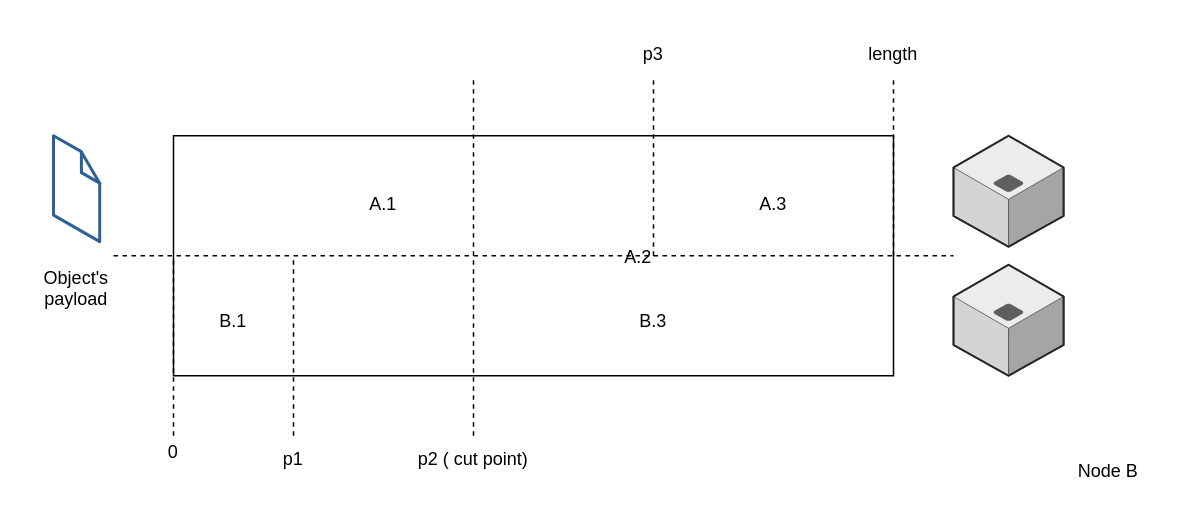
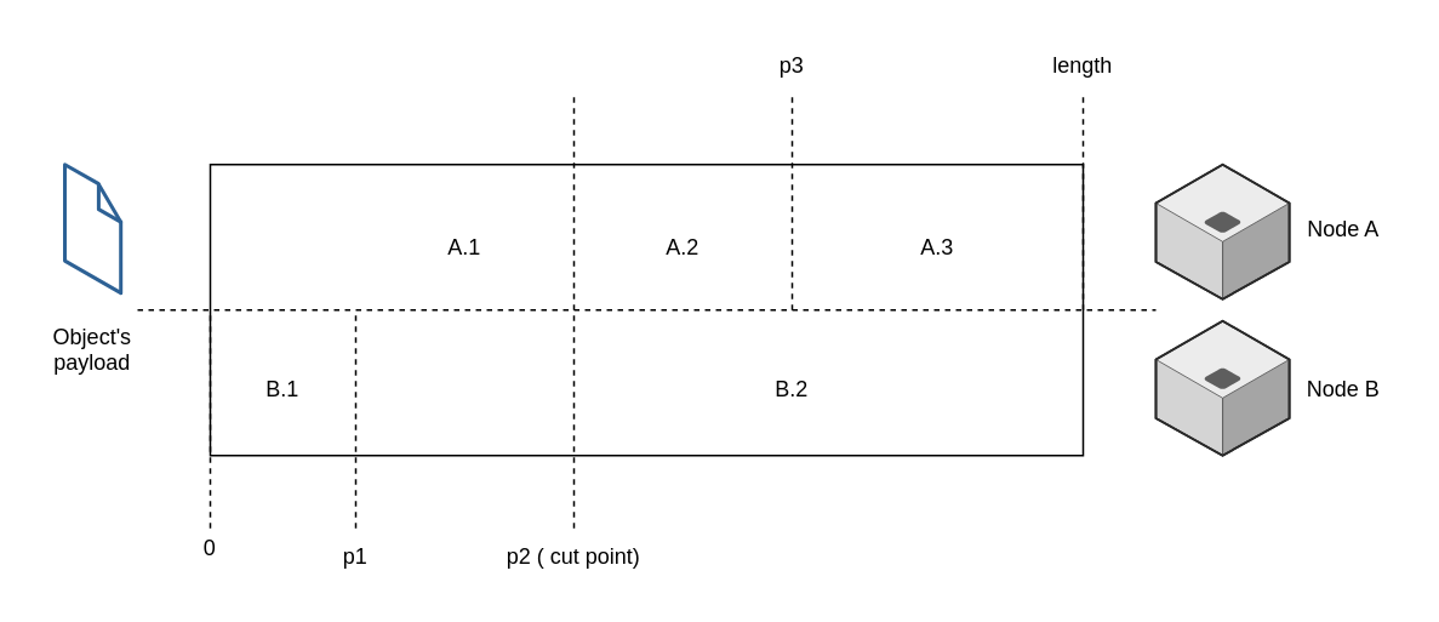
  <mxCell id="0" />
  <mxCell id="1" parent="0" />
  <mxCell id="2" value="" style="rounded=0;" vertex="1" parent="1"><mxGeometry x="115" y="90" width="480" height="160" as="geometry" /></mxCell>
  <mxCell id="3" value="" style="endArrow=none;dashed=1;rounded=0;" edge="1" parent="1"><mxGeometry width="50" height="50" relative="1" as="geometry"><mxPoint x="75" y="170" as="sourcePoint" /><mxPoint x="635" y="170" as="targetPoint" /></mxGeometry></mxCell>
  <mxCell id="4" value="" style="endArrow=none;dashed=1;rounded=0;" edge="1" parent="1"><mxGeometry width="50" height="50" relative="1" as="geometry"><mxPoint x="195" y="290" as="sourcePoint" /><mxPoint x="195" y="170" as="targetPoint" /></mxGeometry></mxCell>
  <mxCell id="5" value="" style="endArrow=none;dashed=1;rounded=0;" edge="1" parent="1"><mxGeometry width="50" height="50" relative="1" as="geometry"><mxPoint x="315" y="290" as="sourcePoint" /><mxPoint x="315" y="50" as="targetPoint" /></mxGeometry></mxCell>
  <mxCell id="6" value="" style="endArrow=none;dashed=1;rounded=0;" edge="1" parent="1"><mxGeometry width="50" height="50" relative="1" as="geometry"><mxPoint x="435" y="170" as="sourcePoint" /><mxPoint x="435" y="50" as="targetPoint" /></mxGeometry></mxCell>
  <mxCell id="7" value="" style="verticalLabelPosition=bottom;verticalAlign=top;strokeWidth=1;align=center;outlineConnect=0;dashed=0;outlineConnect=0;shape=mxgraph.aws3d.file;aspect=fixed;strokeColor=#2d6195;fillColor=#ffffff;" vertex="1" parent="1"><mxGeometry x="35" y="90" width="30.8" height="70.6" as="geometry" /></mxCell>
  <mxCell id="8" value="" style="verticalLabelPosition=bottom;verticalAlign=top;strokeWidth=1;align=center;outlineConnect=0;dashed=0;outlineConnect=0;shape=mxgraph.aws3d.application_server;fillColor=#ECECEC;strokeColor=#5E5E5E;aspect=fixed;" vertex="1" parent="1"><mxGeometry x="635" y="90" width="73.4" height="74" as="geometry" /></mxCell>
  <mxCell id="9" value="" style="verticalLabelPosition=bottom;verticalAlign=top;strokeWidth=1;align=center;outlineConnect=0;dashed=0;outlineConnect=0;shape=mxgraph.aws3d.application_server;fillColor=#ECECEC;strokeColor=#5E5E5E;aspect=fixed;" vertex="1" parent="1"><mxGeometry x="635" y="176" width="73.4" height="74" as="geometry" /></mxCell>
  <mxCell id="10" value="Object's&#10;payload" style="text;strokeColor=none;fillColor=none;align=center;verticalAlign=middle;rounded=0;" vertex="1" parent="1"><mxGeometry x="20.4" y="176" width="60" height="30" as="geometry" /></mxCell>
- <mxCell id="12" value="Node B" style="text;strokeColor=none;fillColor=none;align=center;verticalAlign=middle;rounded=0;" vertex="1" parent="1"><mxGeometry x="708.4" y="298" width="60" height="30" as="geometry" /></mxCell>
+ <mxCell id="11" value="Node A" style="text;strokeColor=none;fillColor=none;align=center;verticalAlign=middle;rounded=0;" vertex="1" parent="1"><mxGeometry x="708.4" y="110.3" width="60" height="30" as="geometry" /></mxCell>
+ <mxCell id="12" value="Node B" style="text;strokeColor=none;fillColor=none;align=center;verticalAlign=middle;rounded=0;" vertex="1" parent="1"><mxGeometry x="708.4" y="198" width="60" height="30" as="geometry" /></mxCell>
  <mxCell id="13" value="A.1" style="text;strokeColor=none;fillColor=none;align=center;verticalAlign=middle;rounded=0;" vertex="1" parent="1"><mxGeometry x="225" y="120" width="60" height="30" as="geometry" /></mxCell>
  <mxCell id="14" value="p1" style="text;strokeColor=none;fillColor=none;align=center;verticalAlign=middle;rounded=0;" vertex="1" parent="1"><mxGeometry x="165" y="290" width="60" height="30" as="geometry" /></mxCell>
  <mxCell id="15" value="p2 ( cut point)" style="text;strokeColor=none;fillColor=none;align=center;verticalAlign=middle;rounded=0;" vertex="1" parent="1"><mxGeometry x="275" y="290" width="80" height="30" as="geometry" /></mxCell>
  <mxCell id="16" value="p3" style="text;strokeColor=none;fillColor=none;align=center;verticalAlign=middle;rounded=0;" vertex="1" parent="1"><mxGeometry x="405" y="20" width="60" height="30" as="geometry" /></mxCell>
  <mxCell id="17" value="length" style="text;strokeColor=none;fillColor=none;align=center;verticalAlign=middle;rounded=0;" vertex="1" parent="1"><mxGeometry x="565" y="20" width="60" height="30" as="geometry" /></mxCell>
  <mxCell id="18" value="0" style="text;strokeColor=none;fillColor=none;align=center;verticalAlign=middle;rounded=0;" vertex="1" parent="1"><mxGeometry x="85" y="285" width="60" height="30" as="geometry" /></mxCell>
- <mxCell id="19" value="A.2" style="text;strokeColor=none;fillColor=none;align=center;verticalAlign=middle;rounded=0;" vertex="1" parent="1"><mxGeometry x="395" y="155" width="60" height="30" as="geometry" /></mxCell>
+ <mxCell id="19" value="A.2" style="text;strokeColor=none;fillColor=none;align=center;verticalAlign=middle;rounded=0;" vertex="1" parent="1"><mxGeometry x="345" y="120" width="60" height="30" as="geometry" /></mxCell>
  <mxCell id="20" value="A.3" style="text;strokeColor=none;fillColor=none;align=center;verticalAlign=middle;rounded=0;" vertex="1" parent="1"><mxGeometry x="485" y="120" width="60" height="30" as="geometry" /></mxCell>
  <mxCell id="21" value="B.1" style="text;strokeColor=none;fillColor=none;align=center;verticalAlign=middle;rounded=0;" vertex="1" parent="1"><mxGeometry x="125" y="198" width="60" height="30" as="geometry" /></mxCell>
- <mxCell id="22" value="B.3" style="text;strokeColor=none;fillColor=none;align=center;verticalAlign=middle;rounded=0;" vertex="1" parent="1"><mxGeometry x="405" y="198" width="60" height="30" as="geometry" /></mxCell>
+ <mxCell id="22" value="B.2" style="text;strokeColor=none;fillColor=none;align=center;verticalAlign=middle;rounded=0;" vertex="1" parent="1"><mxGeometry x="405" y="198" width="60" height="30" as="geometry" /></mxCell>
  <mxCell id="23" value="" style="endArrow=none;dashed=1;rounded=0;" edge="1" parent="1"><mxGeometry width="50" height="50" relative="1" as="geometry"><mxPoint x="595" y="170" as="sourcePoint" /><mxPoint x="595" y="50" as="targetPoint" /></mxGeometry></mxCell>
  <mxCell id="24" value="" style="endArrow=none;dashed=1;rounded=0;" edge="1" parent="1"><mxGeometry width="50" height="50" relative="1" as="geometry"><mxPoint x="115" y="290" as="sourcePoint" /><mxPoint x="115" y="170" as="targetPoint" /></mxGeometry></mxCell>
